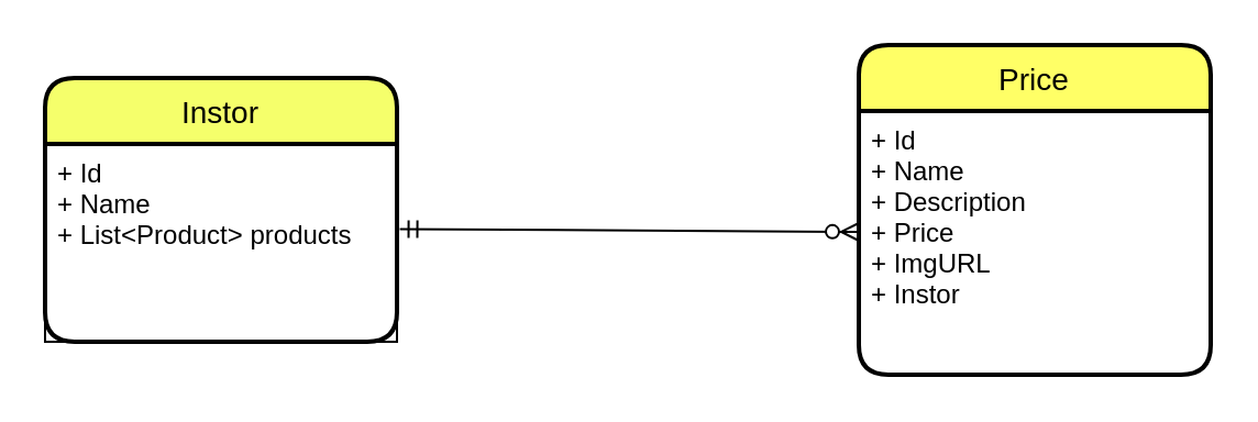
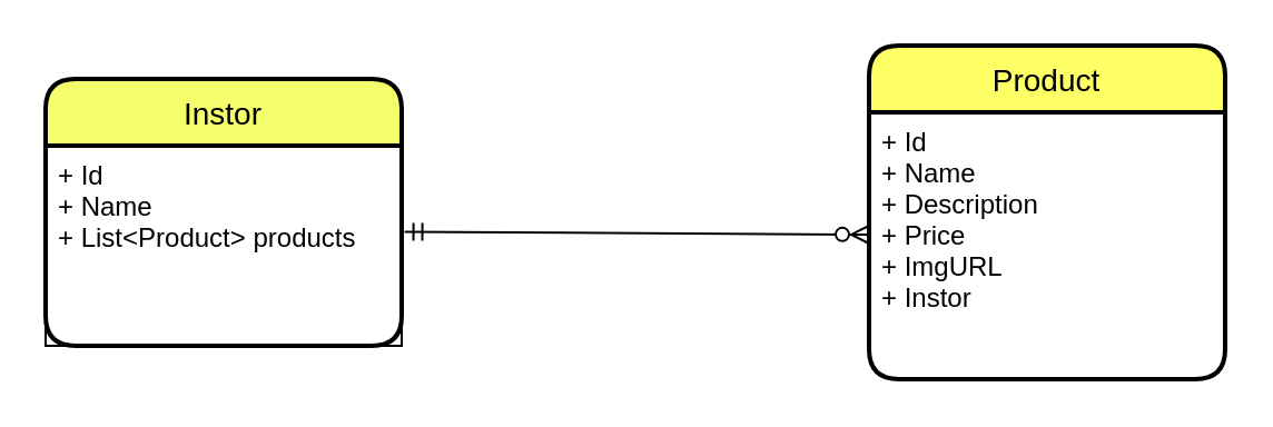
  <mxCell id="0" />
  <mxCell id="1" parent="0" />
  <mxCell id="2" value="Instor" style="swimlane;childLayout=stackLayout;horizontal=1;startSize=30;horizontalStack=0;rounded=1;fontSize=14;fontStyle=0;strokeWidth=2;resizeParent=0;resizeLast=1;shadow=0;dashed=0;align=center;fillColor=#F5FF6B;" vertex="1" parent="1"><mxGeometry x="20" y="35" width="160" height="120" as="geometry" /></mxCell>
  <mxCell id="3" value="+ Id&#10;+ Name&#10;+ List&lt;Product&gt; products&#10;" style="align=left;strokeColor=#000000;fillColor=none;spacingLeft=4;fontSize=12;verticalAlign=top;resizable=0;rotatable=0;part=1;" vertex="1" parent="2"><mxGeometry y="30" width="160" height="90" as="geometry" /></mxCell>
- <mxCell id="4" value="Price" style="swimlane;childLayout=stackLayout;horizontal=1;startSize=30;horizontalStack=0;rounded=1;fontSize=14;fontStyle=0;strokeWidth=2;resizeParent=0;resizeLast=1;shadow=0;dashed=0;align=center;fillColor=#FFFF66;" vertex="1" parent="1"><mxGeometry x="390" y="20" width="160" height="150" as="geometry" /></mxCell>
+ <mxCell id="4" value="Product" style="swimlane;childLayout=stackLayout;horizontal=1;startSize=30;horizontalStack=0;rounded=1;fontSize=14;fontStyle=0;strokeWidth=2;resizeParent=0;resizeLast=1;shadow=0;dashed=0;align=center;fillColor=#FFFF66;" vertex="1" parent="1"><mxGeometry x="390" y="20" width="160" height="150" as="geometry" /></mxCell>
  <mxCell id="5" value="+ Id&#10;+ Name&#10;+ Description&#10;+ Price&#10;+ ImgURL&#10;+ Instor&#10;" style="align=left;strokeColor=none;fillColor=none;spacingLeft=4;fontSize=12;verticalAlign=top;resizable=0;rotatable=0;part=1;" vertex="1" parent="4"><mxGeometry y="30" width="160" height="120" as="geometry" /></mxCell>
  <mxCell id="6" value="" style="fontSize=12;html=1;endArrow=ERzeroToMany;startArrow=ERmandOne;rounded=0;exitX=1.008;exitY=0.43;exitDx=0;exitDy=0;exitPerimeter=0;" edge="1" parent="1" source="3"><mxGeometry width="100" height="100" relative="1" as="geometry"><mxPoint x="180" y="295" as="sourcePoint" /><mxPoint x="390" y="105" as="targetPoint" /></mxGeometry></mxCell>
